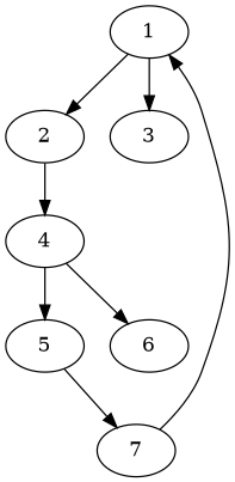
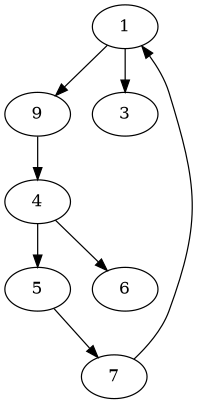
  digraph {
    1
-   2
+   2 [label=9]
    3
    4
    5
    6
    7
    1 -> 2
    1 -> 3
    2 -> 4
    4 -> 5
    4 -> 6
    5 -> 7
    7 -> 1
  }
